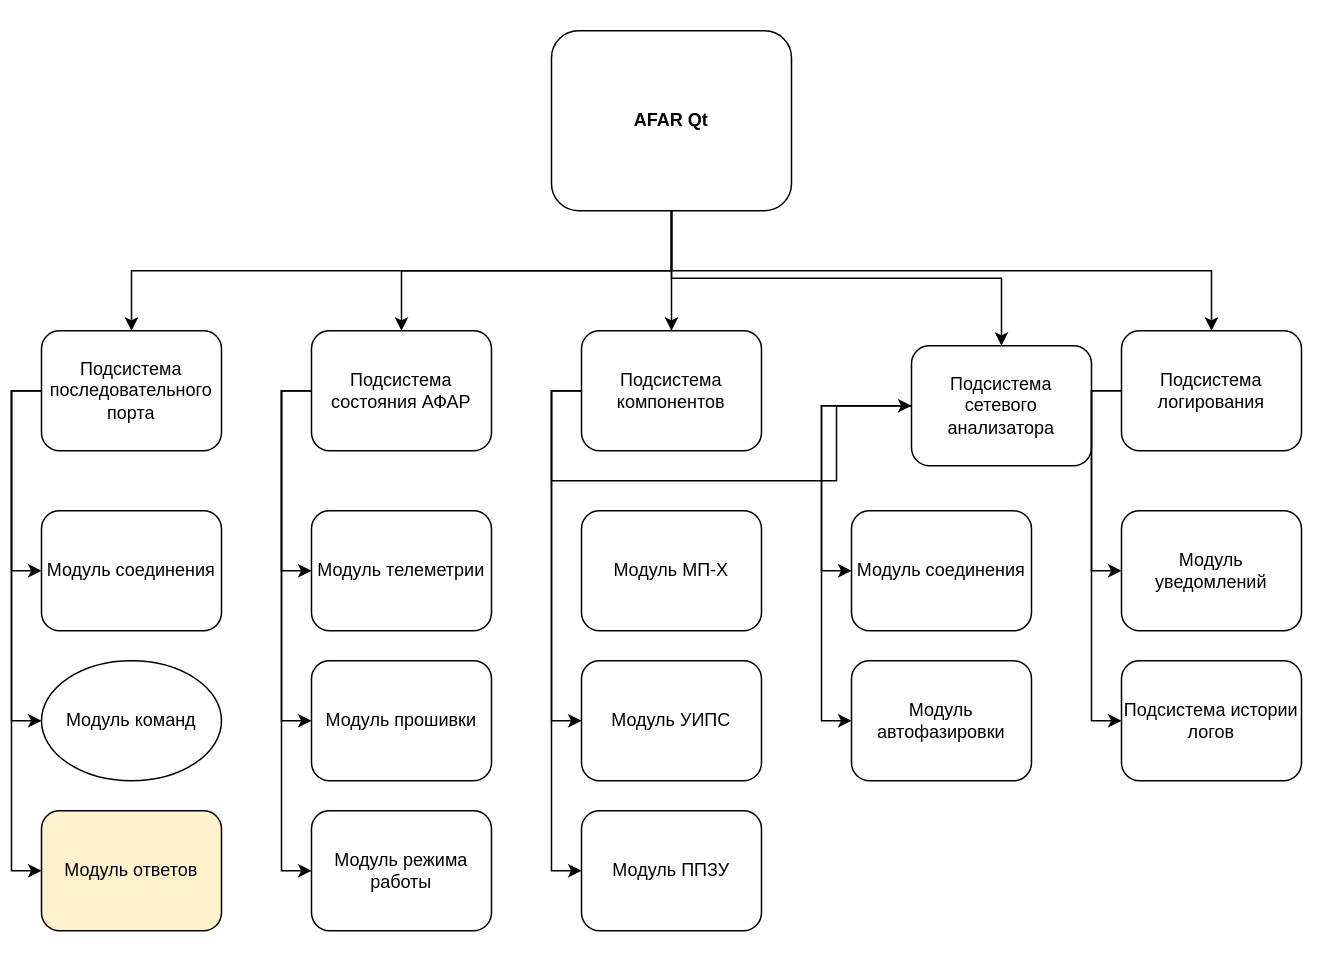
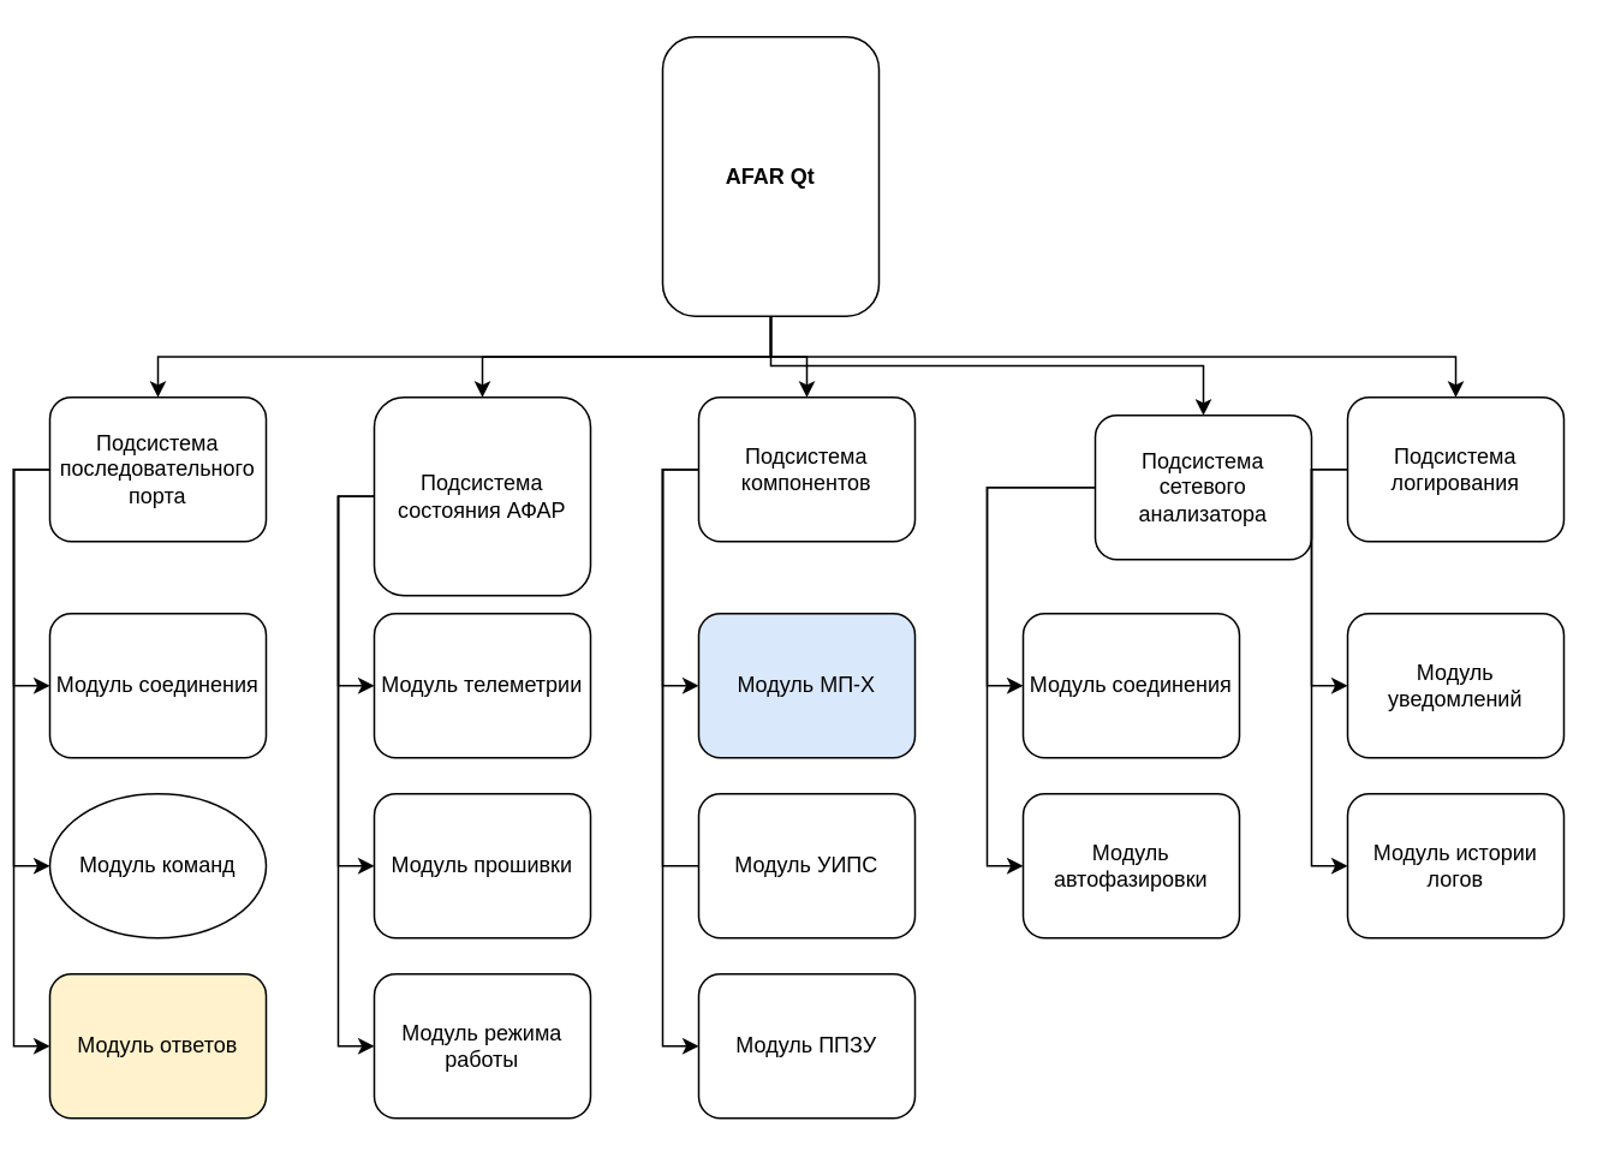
  <mxCell id="0" />
  <mxCell id="1" parent="0" />
  <mxCell id="2" style="edgeStyle=orthogonalEdgeStyle;rounded=0;orthogonalLoop=1;jettySize=auto;html=1;exitX=0.5;exitY=1;exitDx=0;exitDy=0;entryX=0.5;entryY=0;entryDx=0;entryDy=0;" parent="1" source="7" target="11" edge="1"><mxGeometry relative="1" as="geometry" /></mxCell>
  <mxCell id="3" style="edgeStyle=orthogonalEdgeStyle;rounded=0;orthogonalLoop=1;jettySize=auto;html=1;exitX=0.5;exitY=1;exitDx=0;exitDy=0;entryX=0.5;entryY=0;entryDx=0;entryDy=0;" parent="1" source="7" target="16" edge="1"><mxGeometry relative="1" as="geometry" /></mxCell>
  <mxCell id="4" style="edgeStyle=orthogonalEdgeStyle;rounded=0;orthogonalLoop=1;jettySize=auto;html=1;exitX=0.5;exitY=1;exitDx=0;exitDy=0;entryX=0.5;entryY=0;entryDx=0;entryDy=0;" parent="1" source="7" target="23" edge="1"><mxGeometry relative="1" as="geometry" /></mxCell>
  <mxCell id="5" style="edgeStyle=orthogonalEdgeStyle;rounded=0;orthogonalLoop=1;jettySize=auto;html=1;exitX=0.5;exitY=1;exitDx=0;exitDy=0;entryX=0.5;entryY=0;entryDx=0;entryDy=0;" parent="1" source="7" target="27" edge="1"><mxGeometry relative="1" as="geometry" /></mxCell>
  <mxCell id="6" style="edgeStyle=orthogonalEdgeStyle;rounded=0;orthogonalLoop=1;jettySize=auto;html=1;exitX=0.5;exitY=1;exitDx=0;exitDy=0;entryX=0.5;entryY=0;entryDx=0;entryDy=0;" parent="1" source="7" target="33" edge="1"><mxGeometry relative="1" as="geometry" /></mxCell>
- <mxCell id="7" value="AFAR Qt" style="rounded=1;whiteSpace=wrap;html=1;fontStyle=1;fontSize=12;" parent="1" vertex="1"><mxGeometry x="360" width="160" height="120" as="geometry" y="20" /></mxCell>
+ <mxCell id="7" value="AFAR Qt" style="rounded=1;whiteSpace=wrap;html=1;fontStyle=1;fontSize=12;" parent="1" vertex="1"><mxGeometry x="360" y="20" width="120" height="155" as="geometry" /></mxCell>
  <mxCell id="8" style="edgeStyle=orthogonalEdgeStyle;rounded=0;orthogonalLoop=1;jettySize=auto;html=1;exitX=0;exitY=0.5;exitDx=0;exitDy=0;entryX=0;entryY=0.5;entryDx=0;entryDy=0;" parent="1" source="11" target="12" edge="1"><mxGeometry relative="1" as="geometry" /></mxCell>
  <mxCell id="9" style="edgeStyle=orthogonalEdgeStyle;rounded=0;orthogonalLoop=1;jettySize=auto;html=1;exitX=0;exitY=0.5;exitDx=0;exitDy=0;entryX=0;entryY=0.5;entryDx=0;entryDy=0;" parent="1" source="11" target="20" edge="1"><mxGeometry relative="1" as="geometry" /></mxCell>
  <mxCell id="10" style="edgeStyle=orthogonalEdgeStyle;rounded=0;orthogonalLoop=1;jettySize=auto;html=1;exitX=0;exitY=0.5;exitDx=0;exitDy=0;entryX=0;entryY=0.5;entryDx=0;entryDy=0;" parent="1" source="11" target="37" edge="1"><mxGeometry relative="1" as="geometry" /></mxCell>
- <mxCell id="11" value="Подсистема состояния АФАР" style="rounded=1;whiteSpace=wrap;html=1;" parent="1" vertex="1"><mxGeometry x="200" y="220" width="120" height="80" as="geometry" /></mxCell>
+ <mxCell id="11" value="Подсистема состояния АФАР" style="rounded=1;whiteSpace=wrap;html=1;" parent="1" vertex="1"><mxGeometry x="200" y="220" width="120" height="110" as="geometry" /></mxCell>
  <mxCell id="12" value="Модуль телеметрии" style="rounded=1;whiteSpace=wrap;html=1;" parent="1" vertex="1"><mxGeometry x="200" y="340" width="120" height="80" as="geometry" /></mxCell>
- <mxCell id="13" style="edgeStyle=orthogonalEdgeStyle;rounded=0;orthogonalLoop=1;jettySize=auto;html=1;exitX=0;exitY=0.5;exitDx=0;exitDy=0;" parent="1" source="16" target="23" edge="1"><mxGeometry relative="1" as="geometry" /></mxCell>
- <mxCell id="14" style="edgeStyle=orthogonalEdgeStyle;rounded=0;orthogonalLoop=1;jettySize=auto;html=1;exitX=0;exitY=0.5;exitDx=0;exitDy=0;entryX=0;entryY=0.5;entryDx=0;entryDy=0;" parent="1" source="16" target="19" edge="1"><mxGeometry relative="1" as="geometry" /></mxCell>
+ <mxCell id="13" style="edgeStyle=orthogonalEdgeStyle;rounded=0;orthogonalLoop=1;jettySize=auto;html=1;exitX=0;exitY=0.5;exitDx=0;exitDy=0;entryX=0;entryY=0.5;entryDx=0;entryDy=0;" parent="1" source="16" target="17" edge="1"><mxGeometry relative="1" as="geometry" /></mxCell>
+ <mxCell id="14" style="edgeStyle=orthogonalEdgeStyle;rounded=0;orthogonalLoop=1;jettySize=auto;html=1;exitX=0;exitY=0.5;exitDx=0;exitDy=0;entryX=0;entryY=0.5;entryDx=0;entryDy=0;endArrow=none;" parent="1" source="16" target="19" edge="1"><mxGeometry relative="1" as="geometry" /></mxCell>
  <mxCell id="15" style="edgeStyle=orthogonalEdgeStyle;rounded=0;orthogonalLoop=1;jettySize=auto;html=1;exitX=0;exitY=0.5;exitDx=0;exitDy=0;entryX=0;entryY=0.5;entryDx=0;entryDy=0;" parent="1" source="16" target="18" edge="1"><mxGeometry relative="1" as="geometry" /></mxCell>
  <mxCell id="16" value="Подсистема компонентов" style="rounded=1;whiteSpace=wrap;html=1;" parent="1" vertex="1"><mxGeometry x="380" y="220" width="120" height="80" as="geometry" /></mxCell>
- <mxCell id="17" value="Модуль МП-Х" style="rounded=1;whiteSpace=wrap;html=1;" parent="1" vertex="1"><mxGeometry x="380" y="340" width="120" height="80" as="geometry" /></mxCell>
+ <mxCell id="17" value="Модуль МП-Х" style="rounded=1;whiteSpace=wrap;html=1;fillColor=#dae8fc;" parent="1" vertex="1"><mxGeometry x="380" y="340" width="120" height="80" as="geometry" /></mxCell>
  <mxCell id="18" value="Модуль ППЗУ" style="rounded=1;whiteSpace=wrap;html=1;" parent="1" vertex="1"><mxGeometry x="380" y="540" width="120" height="80" as="geometry" /></mxCell>
  <mxCell id="19" value="Модуль УИПС" style="rounded=1;whiteSpace=wrap;html=1;" parent="1" vertex="1"><mxGeometry x="380" y="440" width="120" height="80" as="geometry" /></mxCell>
  <mxCell id="20" value="Модуль прошивки" style="rounded=1;whiteSpace=wrap;html=1;" parent="1" vertex="1"><mxGeometry x="200" y="440" width="120" height="80" as="geometry" /></mxCell>
  <mxCell id="21" style="edgeStyle=orthogonalEdgeStyle;rounded=0;orthogonalLoop=1;jettySize=auto;html=1;exitX=0;exitY=0.5;exitDx=0;exitDy=0;entryX=0;entryY=0.5;entryDx=0;entryDy=0;" parent="1" source="23" target="24" edge="1"><mxGeometry relative="1" as="geometry" /></mxCell>
  <mxCell id="22" style="edgeStyle=orthogonalEdgeStyle;rounded=0;orthogonalLoop=1;jettySize=auto;html=1;exitX=0;exitY=0.5;exitDx=0;exitDy=0;entryX=0;entryY=0.5;entryDx=0;entryDy=0;" edge="1" parent="1" source="23" target="38"><mxGeometry relative="1" as="geometry" /></mxCell>
  <mxCell id="23" value="Подсистема сетевого анализатора" style="rounded=1;whiteSpace=wrap;html=1;" parent="1" vertex="1"><mxGeometry x="600" y="230" width="120" height="80" as="geometry" /></mxCell>
  <mxCell id="24" value="Модуль автофазировки" style="rounded=1;whiteSpace=wrap;html=1;" parent="1" vertex="1"><mxGeometry x="560" y="440" width="120" height="80" as="geometry" /></mxCell>
  <mxCell id="25" style="edgeStyle=orthogonalEdgeStyle;rounded=0;orthogonalLoop=1;jettySize=auto;html=1;exitX=0;exitY=0.5;exitDx=0;exitDy=0;entryX=0;entryY=0.5;entryDx=0;entryDy=0;" parent="1" source="27" target="28" edge="1"><mxGeometry relative="1" as="geometry" /></mxCell>
  <mxCell id="26" style="edgeStyle=orthogonalEdgeStyle;rounded=0;orthogonalLoop=1;jettySize=auto;html=1;exitX=0;exitY=0.5;exitDx=0;exitDy=0;entryX=0;entryY=0.5;entryDx=0;entryDy=0;" parent="1" source="27" target="29" edge="1"><mxGeometry relative="1" as="geometry" /></mxCell>
  <mxCell id="27" value="Подсистема логирования" style="rounded=1;whiteSpace=wrap;html=1;" parent="1" vertex="1"><mxGeometry x="740" y="220" width="120" height="80" as="geometry" /></mxCell>
  <mxCell id="28" value="Модуль уведомлений" style="rounded=1;whiteSpace=wrap;html=1;" parent="1" vertex="1"><mxGeometry x="740" y="340" width="120" height="80" as="geometry" /></mxCell>
- <mxCell id="29" value="Подсистема истории логов" style="rounded=1;whiteSpace=wrap;html=1;" parent="1" vertex="1"><mxGeometry x="740" y="440" width="120" height="80" as="geometry" /></mxCell>
+ <mxCell id="29" value="Модуль истории логов" style="rounded=1;whiteSpace=wrap;html=1;" parent="1" vertex="1"><mxGeometry x="740" y="440" width="120" height="80" as="geometry" /></mxCell>
  <mxCell id="30" style="edgeStyle=orthogonalEdgeStyle;rounded=0;orthogonalLoop=1;jettySize=auto;html=1;exitX=0;exitY=0.5;exitDx=0;exitDy=0;entryX=0;entryY=0.5;entryDx=0;entryDy=0;" parent="1" source="33" target="34" edge="1"><mxGeometry relative="1" as="geometry" /></mxCell>
  <mxCell id="31" style="edgeStyle=orthogonalEdgeStyle;rounded=0;orthogonalLoop=1;jettySize=auto;html=1;exitX=0;exitY=0.5;exitDx=0;exitDy=0;entryX=0;entryY=0.5;entryDx=0;entryDy=0;" parent="1" source="33" target="35" edge="1"><mxGeometry relative="1" as="geometry" /></mxCell>
  <mxCell id="32" style="edgeStyle=orthogonalEdgeStyle;rounded=0;orthogonalLoop=1;jettySize=auto;html=1;exitX=0;exitY=0.5;exitDx=0;exitDy=0;entryX=0;entryY=0.5;entryDx=0;entryDy=0;" parent="1" source="33" target="36" edge="1"><mxGeometry relative="1" as="geometry" /></mxCell>
  <mxCell id="33" value="Подсистема последовательного порта" style="rounded=1;whiteSpace=wrap;html=1;" parent="1" vertex="1"><mxGeometry y="220" width="120" height="80" as="geometry" x="20" /></mxCell>
  <mxCell id="34" value="Модуль соединения" style="rounded=1;whiteSpace=wrap;html=1;" parent="1" vertex="1"><mxGeometry y="340" width="120" height="80" as="geometry" x="20" /></mxCell>
  <mxCell id="35" value="Модуль команд" style="ellipse;whiteSpace=wrap;html=1;" parent="1" vertex="1"><mxGeometry y="440" width="120" height="80" as="geometry" x="20" /></mxCell>
  <mxCell id="36" value="Модуль ответов" style="rounded=1;whiteSpace=wrap;html=1;fillColor=#fff2cc;" parent="1" vertex="1"><mxGeometry y="540" width="120" height="80" as="geometry" x="20" /></mxCell>
  <mxCell id="37" value="Модуль режима работы" style="rounded=1;whiteSpace=wrap;html=1;" parent="1" vertex="1"><mxGeometry x="200" y="540" width="120" height="80" as="geometry" /></mxCell>
  <mxCell id="38" value="Модуль соединения" style="rounded=1;whiteSpace=wrap;html=1;" vertex="1" parent="1"><mxGeometry x="560" y="340" width="120" height="80" as="geometry" /></mxCell>
